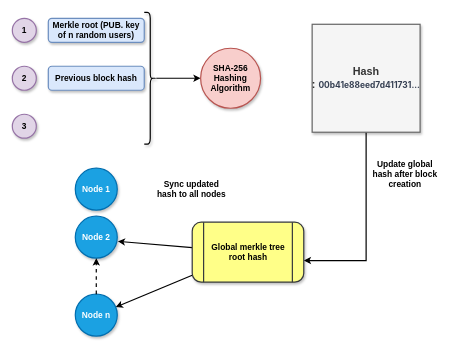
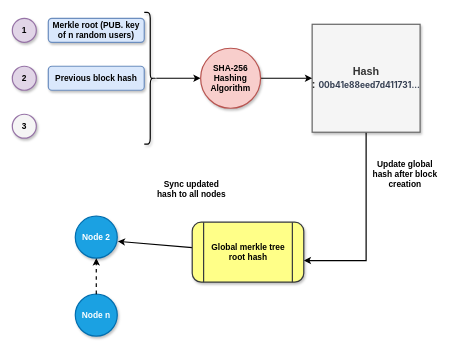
  <mxCell id="0" />
  <mxCell id="1" parent="0" />
  <mxCell id="2" style="edgeStyle=orthogonalEdgeStyle;rounded=0;orthogonalLoop=1;jettySize=auto;html=1;strokeWidth=2;entryX=1;entryY=0.64;entryDx=0;entryDy=0;entryPerimeter=0;exitX=0.5;exitY=1;exitDx=0;exitDy=0;" edge="1" parent="1" source="3" target="15"><mxGeometry relative="1" as="geometry"><mxPoint x="610" y="360" as="targetPoint" /></mxGeometry></mxCell>
  <mxCell id="3" value="&lt;h2&gt;Hash :&amp;nbsp;&lt;span style=&quot;color: rgb(53 , 63 , 82) ; font-family: &amp;#34;inter&amp;#34; ; font-size: 14px ; white-space: nowrap&quot;&gt;00b41e88eed7d411731...&lt;/span&gt;&lt;/h2&gt;" style="whiteSpace=wrap;html=1;aspect=fixed;strokeWidth=2;shadow=1;fillColor=#f5f5f5;strokeColor=#666666;fontColor=#333333;" vertex="1" parent="1"><mxGeometry x="520" y="40" width="180" height="180" as="geometry" /></mxCell>
  <mxCell id="4" value="&lt;h3&gt;1&lt;/h3&gt;" style="ellipse;whiteSpace=wrap;html=1;aspect=fixed;shadow=1;strokeWidth=2;fillColor=#e1d5e7;strokeColor=#9673a6;" vertex="1" parent="1"><mxGeometry x="20" y="30" width="40" height="40" as="geometry" /></mxCell>
  <mxCell id="5" value="&lt;h3&gt;2&lt;/h3&gt;" style="ellipse;whiteSpace=wrap;html=1;aspect=fixed;shadow=1;strokeWidth=2;fillColor=#e1d5e7;strokeColor=#9673a6;" vertex="1" parent="1"><mxGeometry x="20" y="110" width="40" height="40" as="geometry" /></mxCell>
- <mxCell id="6" value="&lt;h3&gt;3&lt;/h3&gt;" style="ellipse;whiteSpace=wrap;html=1;aspect=fixed;shadow=1;strokeWidth=2;fillColor=#e1d5e7;strokeColor=#9673a6;" vertex="1" parent="1"><mxGeometry x="20" y="190" width="40" height="40" as="geometry" /></mxCell>
+ <mxCell id="6" value="&lt;h3&gt;3&lt;/h3&gt;" style="ellipse;whiteSpace=wrap;html=1;aspect=fixed;shadow=1;strokeWidth=2;fillColor=#f5f5f5;strokeColor=#9673a6;" vertex="1" parent="1"><mxGeometry x="20" y="190" width="40" height="40" as="geometry" /></mxCell>
  <mxCell id="7" value="&lt;h3&gt;Merkle root (PUB. key of n random users)&lt;/h3&gt;" style="rounded=1;whiteSpace=wrap;html=1;shadow=1;strokeWidth=2;fillColor=#dae8fc;strokeColor=#6c8ebf;" vertex="1" parent="1"><mxGeometry x="80" y="30" width="160" height="40" as="geometry" /></mxCell>
  <mxCell id="8" value="&lt;h3&gt;Previous block hash&lt;/h3&gt;" style="rounded=1;whiteSpace=wrap;html=1;shadow=1;strokeWidth=2;fillColor=#dae8fc;strokeColor=#6c8ebf;" vertex="1" parent="1"><mxGeometry x="80" y="110" width="160" height="40" as="geometry" /></mxCell>
  <mxCell id="9" style="edgeStyle=orthogonalEdgeStyle;rounded=0;orthogonalLoop=1;jettySize=auto;html=1;entryX=0;entryY=0.5;entryDx=0;entryDy=0;strokeWidth=2;" edge="1" parent="1" source="10" target="12"><mxGeometry relative="1" as="geometry" /></mxCell>
  <mxCell id="10" value="" style="shape=curlyBracket;whiteSpace=wrap;html=1;rounded=1;shadow=1;strokeWidth=2;rotation=-180;" vertex="1" parent="1"><mxGeometry x="240" y="20" width="20" height="220" as="geometry" /></mxCell>
+ <mxCell id="11" style="edgeStyle=orthogonalEdgeStyle;rounded=0;orthogonalLoop=1;jettySize=auto;html=1;entryX=0;entryY=0.5;entryDx=0;entryDy=0;strokeWidth=2;" edge="1" parent="1" source="12" target="3"><mxGeometry relative="1" as="geometry" /></mxCell>
  <mxCell id="12" value="&lt;h3&gt;SHA-256 Hashing Algorithm&lt;/h3&gt;" style="ellipse;whiteSpace=wrap;html=1;aspect=fixed;shadow=1;strokeWidth=2;fillColor=#f8cecc;strokeColor=#b85450;" vertex="1" parent="1"><mxGeometry x="334" y="80" width="100" height="100" as="geometry" /></mxCell>
  <mxCell id="13" style="edgeStyle=none;rounded=0;orthogonalLoop=1;jettySize=auto;html=1;entryX=1.014;entryY=0.6;entryDx=0;entryDy=0;entryPerimeter=0;strokeWidth=2;" edge="1" parent="1" source="15" target="18"><mxGeometry relative="1" as="geometry" /></mxCell>
- <mxCell id="14" style="edgeStyle=none;rounded=0;orthogonalLoop=1;jettySize=auto;html=1;strokeWidth=2;" edge="1" parent="1" source="15" target="19"><mxGeometry relative="1" as="geometry" /></mxCell>
  <mxCell id="15" value="&lt;h3&gt;Global merkle tree root hash&lt;/h3&gt;" style="shape=process;whiteSpace=wrap;html=1;backgroundOutline=1;shadow=1;strokeWidth=2;comic=0;rounded=1;glass=0;fillColor=#ffff88;strokeColor=#36393d;" vertex="1" parent="1"><mxGeometry x="320" y="370" width="186" height="100" as="geometry" /></mxCell>
  <mxCell id="16" value="&lt;h3&gt;Update global hash after block creation&lt;/h3&gt;" style="text;html=1;strokeColor=none;fillColor=none;align=center;verticalAlign=middle;whiteSpace=wrap;rounded=0;shadow=1;" vertex="1" parent="1"><mxGeometry x="610" y="260" width="130" height="60" as="geometry" /></mxCell>
- <mxCell id="17" value="&lt;h3&gt;Node 1&lt;/h3&gt;" style="ellipse;whiteSpace=wrap;html=1;aspect=fixed;shadow=1;strokeWidth=2;fillColor=#1ba1e2;strokeColor=#006EAF;fontColor=#ffffff;" vertex="1" parent="1"><mxGeometry x="125" y="280" width="70" height="70" as="geometry" /></mxCell>
  <mxCell id="18" value="&lt;h3&gt;Node 2&lt;/h3&gt;" style="ellipse;whiteSpace=wrap;html=1;aspect=fixed;shadow=1;strokeWidth=2;fillColor=#1ba1e2;strokeColor=#006EAF;fontColor=#ffffff;" vertex="1" parent="1"><mxGeometry x="125" y="360" width="70" height="70" as="geometry" /></mxCell>
  <mxCell id="19" value="&lt;h3&gt;Node n&lt;/h3&gt;" style="ellipse;whiteSpace=wrap;html=1;aspect=fixed;shadow=1;strokeWidth=2;fillColor=#1ba1e2;strokeColor=#006EAF;fontColor=#ffffff;" vertex="1" parent="1"><mxGeometry x="125" y="490" width="70" height="70" as="geometry" /></mxCell>
  <mxCell id="20" value="" style="endArrow=classic;dashed=1;html=1;strokeWidth=2;entryX=0.5;entryY=1;entryDx=0;entryDy=0;exitX=0.5;exitY=0;exitDx=0;exitDy=0;" edge="1" parent="1" source="19" target="18"><mxGeometry width="50" height="50" relative="1" as="geometry"><mxPoint x="225" y="470" as="sourcePoint" /><mxPoint x="275" y="420" as="targetPoint" /></mxGeometry></mxCell>
  <mxCell id="21" value="&lt;h3&gt;Sync updated hash to all nodes&lt;/h3&gt;" style="text;html=1;strokeColor=none;fillColor=none;align=center;verticalAlign=middle;whiteSpace=wrap;rounded=0;shadow=1;" vertex="1" parent="1"><mxGeometry x="254" y="290" width="130" height="50" as="geometry" /></mxCell>
